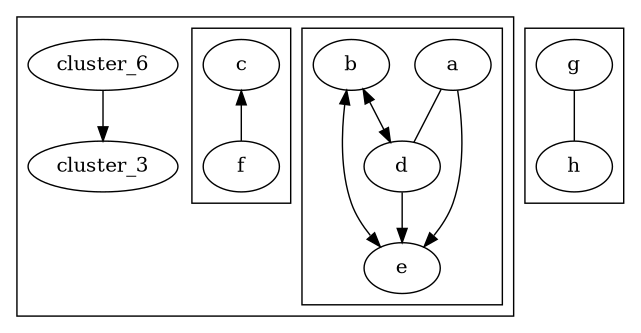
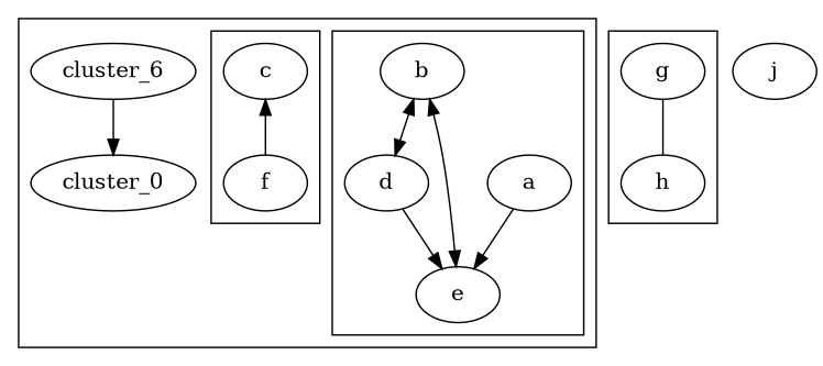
  digraph {
    node [style="setlinewidth(1)"]
    edge [dir=none]
    n1 [label=c]
    n2 [label=f]
    n3 [label=a]
    n4 [label=b]
    n5 [label=d]
    n6 [label=e]
    n7 [label=cluster_6 style=""]
-   cluster_3 [style=""]
+   cluster_3 [label=cluster_0 style=""]
    n9 [label=g]
    n10 [label=h]
+   n11 [label=j]
    subgraph cluster_1 {
      n7
      cluster_3
      subgraph cluster_2 {
        n1
        n2
      }
      subgraph cluster_3 {
        n3
        n4
        n5
        n6
      }
    }
    subgraph cluster_4 {
      n9
      n10
    }
    n1 -> n2 [dir=back]
-   n3 -> n5
    n3 -> n6 [dir=forward]
    n4 -> n5 [dir=both]
    n4 -> n6 [dir=both]
    n5 -> n6 [dir=""]
    n7 -> cluster_3 [dir=forward]
    n9 -> n10
  }
